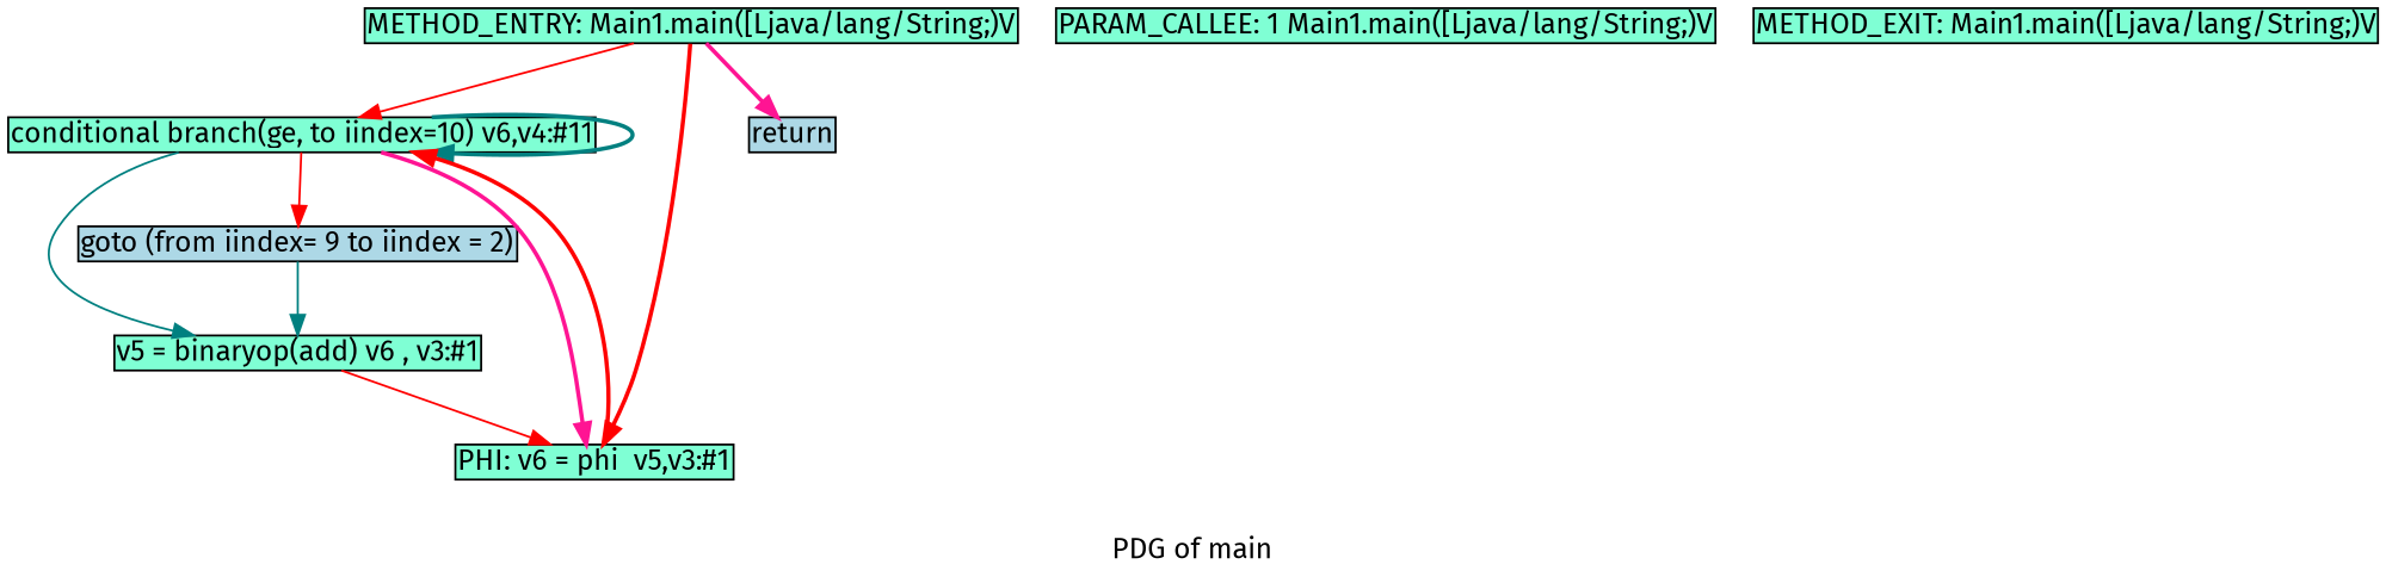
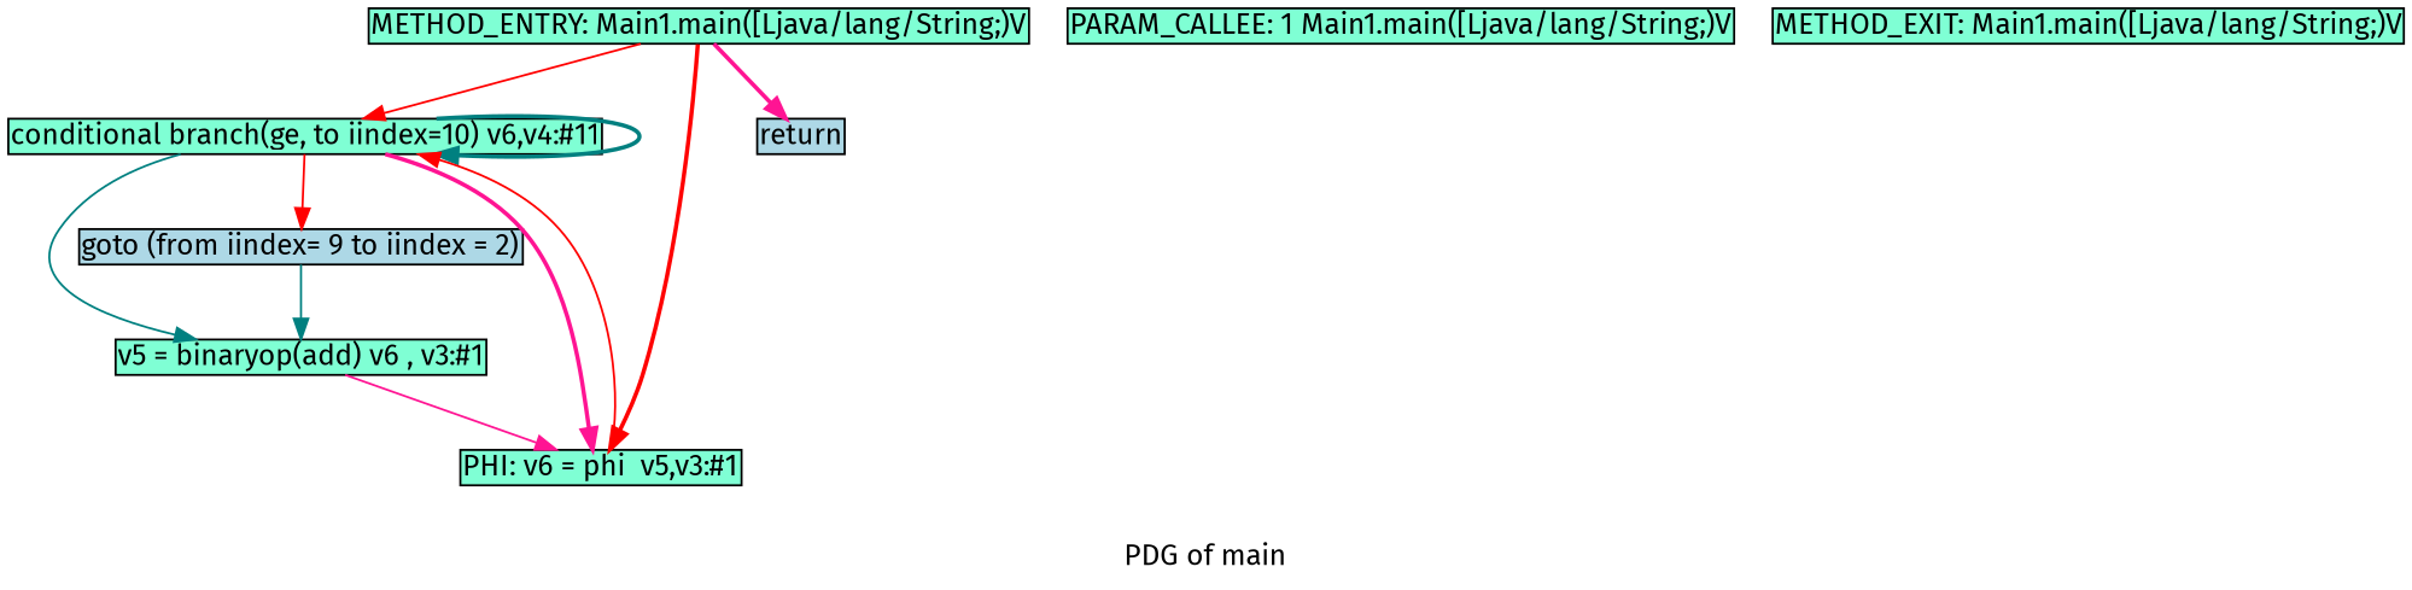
  digraph {
    fontname="Fira Sans"
    label="PDG of main"
    rankdir=TB
    node [fillcolor=aquamarine fontname="Fira Sans" margin=0.02 shape=box style=filled]
    edge [color=red fontname="Fira Sans" style=bold]
    n1 [height=0 label="conditional branch(ge, to iindex=10) v6,v4:#11" width=0]
    n2 [height=0 label="v5 = binaryop(add) v6 , v3:#1" width=0]
    n3 [fillcolor=lightblue height=0 label="goto (from iindex= 9 to iindex = 2)" width=0]
    n4 [height=0 label="PHI: v6 = phi  v5,v3:#1" width=0]
    n5 [fillcolor=lightblue height=0 label=return width=0]
    n6 [height=0 label="PARAM_CALLEE: 1 Main1.main([Ljava/lang/String;)V" width=0]
    n7 [height=0 label="METHOD_ENTRY: Main1.main([Ljava/lang/String;)V" width=0]
    n8 [height=0 label="METHOD_EXIT: Main1.main([Ljava/lang/String;)V" width=0]
    n1 -> n1 [color=teal]
    n1 -> n2 [color=teal style=solid]
    n1 -> n3 [style=solid]
    n1 -> n4 [color=deeppink]
-   n2 -> n4 [style=solid]
+   n2 -> n4 [color=deeppink style=solid]
    n3 -> n2 [color=teal style=solid]
-   n4 -> n1
+   n4 -> n1 [style=solid]
    n7 -> n1 [style=solid]
    n7 -> n4
    n7 -> n5 [color=deeppink]
  }
